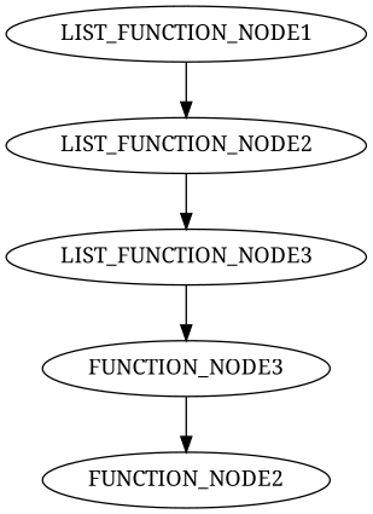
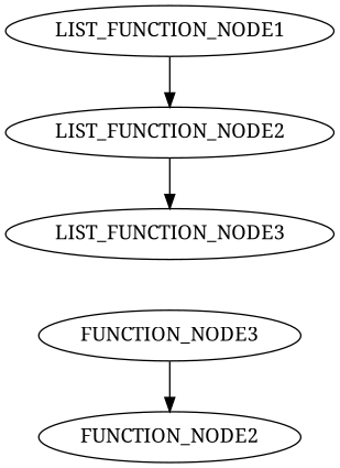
  digraph {
    fontname="Noto Serif"
    node [fontname="Noto Serif"]
    edge [fontname="Noto Serif"]
    LIST_FUNCTION_NODE3
    FUNCTION_NODE3
    FUNCTION_NODE2
    LIST_FUNCTION_NODE2
    LIST_FUNCTION_NODE1
-   LIST_FUNCTION_NODE3 -> FUNCTION_NODE3
    FUNCTION_NODE3 -> FUNCTION_NODE2
    LIST_FUNCTION_NODE2 -> LIST_FUNCTION_NODE3
    LIST_FUNCTION_NODE1 -> LIST_FUNCTION_NODE2
  }
